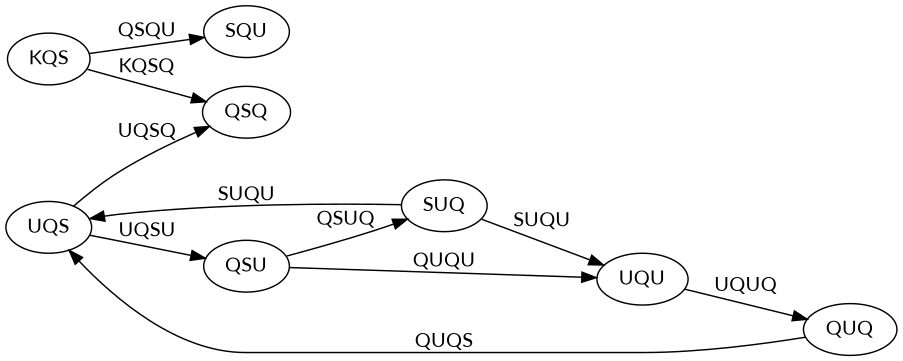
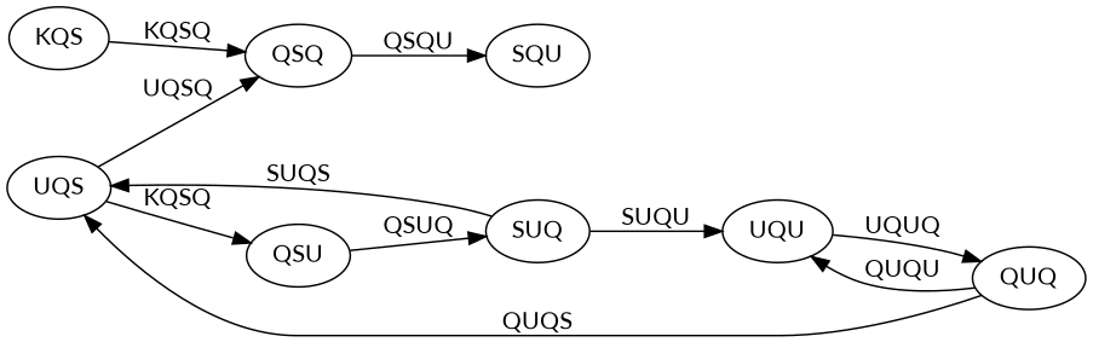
  digraph {
    fontname=Lato
    rankdir=LR
    node [fontname=Lato]
    edge [fontname=Lato]
    KQS
    QSQ
    QSU
    SUQ
    SQU
    UQS
    UQU
    QUQ
    KQS -> QSQ [label=KQSQ]
-   KQS -> SQU [label=QSQU]
+   QSQ -> SQU [label=QSQU]
    QSU -> SUQ [label=QSUQ]
-   SUQ -> UQS [label=SUQU]
+   SUQ -> UQS [label=SUQS]
    SUQ -> UQU [label=SUQU]
    UQS -> QSQ [label=UQSQ]
-   UQS -> QSU [label=UQSU]
+   UQS -> QSU [label=KQSQ]
    UQU -> QUQ [label=UQUQ]
    QUQ -> UQS [label=QUQS]
-   QSU -> UQU [label=QUQU]
+   QUQ -> UQU [label=QUQU]
  }
